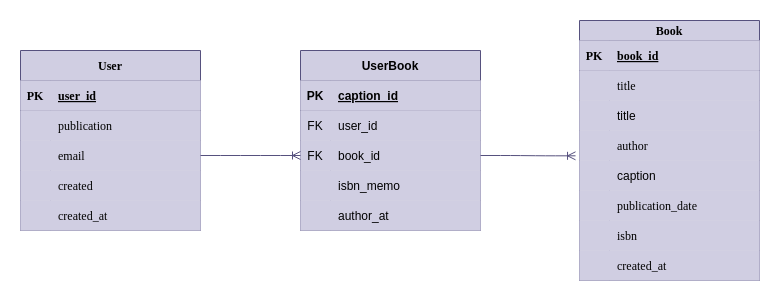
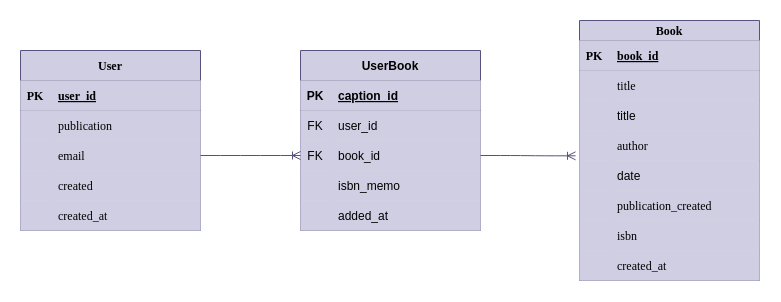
  <mxCell id="0" />
  <mxCell id="1" parent="0" />
  <mxCell id="2" value="User" style="shape=table;startSize=30;container=1;collapsible=1;childLayout=tableLayout;fixedRows=1;rowLines=0;fontStyle=1;align=center;resizeLast=1;fontFamily=Verdana;fillColor=#d0cee2;strokeColor=#56517e;fontColor=#000000;" parent="1" vertex="1"><mxGeometry x="20" y="50" width="180" height="180" as="geometry" /></mxCell>
  <mxCell id="3" value="" style="shape=tableRow;horizontal=0;startSize=0;swimlaneHead=0;swimlaneBody=0;fillColor=#d0cee2;collapsible=0;dropTarget=0;points=[[0,0.5],[1,0.5]];portConstraint=eastwest;top=0;left=0;right=0;bottom=1;fontFamily=Verdana;strokeColor=#56517e;fontColor=#000000;" parent="2" vertex="1"><mxGeometry y="30" width="180" height="30" as="geometry" /></mxCell>
  <mxCell id="4" value="PK" style="shape=partialRectangle;connectable=0;fillColor=#d0cee2;top=0;left=0;bottom=0;right=0;fontStyle=1;overflow=hidden;fontFamily=Verdana;strokeColor=#56517e;fontColor=#000000;" parent="3" vertex="1"><mxGeometry width="30" height="30" as="geometry"><mxRectangle width="30" height="30" as="alternateBounds" /></mxGeometry></mxCell>
  <mxCell id="5" value="user_id" style="shape=partialRectangle;connectable=0;fillColor=#d0cee2;top=0;left=0;bottom=0;right=0;align=left;spacingLeft=6;fontStyle=5;overflow=hidden;fontFamily=Verdana;strokeColor=#56517e;fontColor=#000000;" parent="3" vertex="1"><mxGeometry x="30" width="150" height="30" as="geometry"><mxRectangle width="150" height="30" as="alternateBounds" /></mxGeometry></mxCell>
  <mxCell id="6" value="" style="shape=tableRow;horizontal=0;startSize=0;swimlaneHead=0;swimlaneBody=0;fillColor=#d0cee2;collapsible=0;dropTarget=0;points=[[0,0.5],[1,0.5]];portConstraint=eastwest;top=0;left=0;right=0;bottom=0;fontFamily=Verdana;strokeColor=#56517e;fontColor=#000000;" parent="2" vertex="1"><mxGeometry y="60" width="180" height="30" as="geometry" /></mxCell>
  <mxCell id="7" value="" style="shape=partialRectangle;connectable=0;fillColor=#d0cee2;top=0;left=0;bottom=0;right=0;editable=1;overflow=hidden;fontFamily=Verdana;strokeColor=#56517e;fontColor=#000000;" parent="6" vertex="1"><mxGeometry width="30" height="30" as="geometry"><mxRectangle width="30" height="30" as="alternateBounds" /></mxGeometry></mxCell>
  <mxCell id="8" value="publication" style="shape=partialRectangle;connectable=0;fillColor=#d0cee2;top=0;left=0;bottom=0;right=0;align=left;spacingLeft=6;overflow=hidden;fontFamily=Verdana;strokeColor=#56517e;fontColor=#000000;" parent="6" vertex="1"><mxGeometry x="30" width="150" height="30" as="geometry"><mxRectangle width="150" height="30" as="alternateBounds" /></mxGeometry></mxCell>
  <mxCell id="9" value="" style="shape=tableRow;horizontal=0;startSize=0;swimlaneHead=0;swimlaneBody=0;fillColor=#d0cee2;collapsible=0;dropTarget=0;points=[[0,0.5],[1,0.5]];portConstraint=eastwest;top=0;left=0;right=0;bottom=0;fontFamily=Verdana;strokeColor=#56517e;fontColor=#000000;" parent="2" vertex="1"><mxGeometry y="90" width="180" height="30" as="geometry" /></mxCell>
  <mxCell id="10" value="" style="shape=partialRectangle;connectable=0;fillColor=#d0cee2;top=0;left=0;bottom=0;right=0;editable=1;overflow=hidden;fontFamily=Verdana;strokeColor=#56517e;fontColor=#000000;" parent="9" vertex="1"><mxGeometry width="30" height="30" as="geometry"><mxRectangle width="30" height="30" as="alternateBounds" /></mxGeometry></mxCell>
  <mxCell id="11" value="email" style="shape=partialRectangle;connectable=0;fillColor=#d0cee2;top=0;left=0;bottom=0;right=0;align=left;spacingLeft=6;overflow=hidden;fontFamily=Verdana;strokeColor=#56517e;fontColor=#000000;" parent="9" vertex="1"><mxGeometry x="30" width="150" height="30" as="geometry"><mxRectangle width="150" height="30" as="alternateBounds" /></mxGeometry></mxCell>
  <mxCell id="12" value="" style="shape=tableRow;horizontal=0;startSize=0;swimlaneHead=0;swimlaneBody=0;fillColor=#d0cee2;collapsible=0;dropTarget=0;points=[[0,0.5],[1,0.5]];portConstraint=eastwest;top=0;left=0;right=0;bottom=0;fontFamily=Verdana;strokeColor=#56517e;fontColor=#000000;" parent="2" vertex="1"><mxGeometry y="120" width="180" height="30" as="geometry" /></mxCell>
  <mxCell id="13" value="" style="shape=partialRectangle;connectable=0;fillColor=#d0cee2;top=0;left=0;bottom=0;right=0;editable=1;overflow=hidden;fontFamily=Verdana;strokeColor=#56517e;fontColor=#000000;" parent="12" vertex="1"><mxGeometry width="30" height="30" as="geometry"><mxRectangle width="30" height="30" as="alternateBounds" /></mxGeometry></mxCell>
  <mxCell id="14" value="created" style="shape=partialRectangle;connectable=0;fillColor=#d0cee2;top=0;left=0;bottom=0;right=0;align=left;spacingLeft=6;overflow=hidden;fontFamily=Verdana;strokeColor=#56517e;fontColor=#000000;" parent="12" vertex="1"><mxGeometry x="30" width="150" height="30" as="geometry"><mxRectangle width="150" height="30" as="alternateBounds" /></mxGeometry></mxCell>
  <mxCell id="15" value="" style="shape=tableRow;horizontal=0;startSize=0;swimlaneHead=0;swimlaneBody=0;fillColor=#d0cee2;collapsible=0;dropTarget=0;points=[[0,0.5],[1,0.5]];portConstraint=eastwest;top=0;left=0;right=0;bottom=0;fontFamily=Verdana;strokeColor=#56517e;fontColor=#000000;" parent="2" vertex="1"><mxGeometry y="150" width="180" height="30" as="geometry" /></mxCell>
  <mxCell id="16" value="" style="shape=partialRectangle;connectable=0;fillColor=#d0cee2;top=0;left=0;bottom=0;right=0;editable=1;overflow=hidden;fontFamily=Verdana;strokeColor=#56517e;fontColor=#000000;" parent="15" vertex="1"><mxGeometry width="30" height="30" as="geometry"><mxRectangle width="30" height="30" as="alternateBounds" /></mxGeometry></mxCell>
  <mxCell id="17" value="created_at" style="shape=partialRectangle;connectable=0;fillColor=#d0cee2;top=0;left=0;bottom=0;right=0;align=left;spacingLeft=6;overflow=hidden;fontFamily=Verdana;strokeColor=#56517e;fontColor=#000000;" parent="15" vertex="1"><mxGeometry x="30" width="150" height="30" as="geometry"><mxRectangle width="150" height="30" as="alternateBounds" /></mxGeometry></mxCell>
  <mxCell id="18" value="Book" style="shape=table;startSize=20;container=1;collapsible=1;childLayout=tableLayout;fixedRows=1;rowLines=0;fontStyle=1;align=center;resizeLast=1;fontFamily=Verdana;fillStyle=auto;swimlaneFillColor=default;fillColor=#d0cee2;strokeColor=#56517e;fontColor=#000000;" parent="1" vertex="1"><mxGeometry x="579" y="20" width="180" height="260" as="geometry" /></mxCell>
  <mxCell id="19" value="" style="shape=tableRow;horizontal=0;startSize=0;swimlaneHead=0;swimlaneBody=0;fillColor=#d0cee2;collapsible=0;dropTarget=0;points=[[0,0.5],[1,0.5]];portConstraint=eastwest;top=0;left=0;right=0;bottom=1;fontFamily=Verdana;strokeColor=#56517e;fontColor=#000000;" parent="18" vertex="1"><mxGeometry y="20" width="180" height="30" as="geometry" /></mxCell>
  <mxCell id="20" value="PK" style="shape=partialRectangle;connectable=0;fillColor=#d0cee2;top=0;left=0;bottom=0;right=0;fontStyle=1;overflow=hidden;fontFamily=Verdana;strokeColor=#56517e;fontColor=#000000;" parent="19" vertex="1"><mxGeometry width="30" height="30" as="geometry"><mxRectangle width="30" height="30" as="alternateBounds" /></mxGeometry></mxCell>
  <mxCell id="21" value="book_id" style="shape=partialRectangle;connectable=0;fillColor=#d0cee2;top=0;left=0;bottom=0;right=0;align=left;spacingLeft=6;fontStyle=5;overflow=hidden;fontFamily=Verdana;strokeColor=#56517e;fontColor=#000000;" parent="19" vertex="1"><mxGeometry x="30" width="150" height="30" as="geometry"><mxRectangle width="150" height="30" as="alternateBounds" /></mxGeometry></mxCell>
  <mxCell id="22" value="" style="shape=tableRow;horizontal=0;startSize=0;swimlaneHead=0;swimlaneBody=0;fillColor=#d0cee2;collapsible=0;dropTarget=0;points=[[0,0.5],[1,0.5]];portConstraint=eastwest;top=0;left=0;right=0;bottom=0;fontFamily=Verdana;strokeColor=#56517e;fontColor=#000000;" parent="18" vertex="1"><mxGeometry y="50" width="180" height="30" as="geometry" /></mxCell>
  <mxCell id="23" value="" style="shape=partialRectangle;connectable=0;fillColor=#d0cee2;top=0;left=0;bottom=0;right=0;editable=1;overflow=hidden;fontFamily=Verdana;strokeColor=#56517e;fontColor=#000000;" parent="22" vertex="1"><mxGeometry width="30" height="30" as="geometry"><mxRectangle width="30" height="30" as="alternateBounds" /></mxGeometry></mxCell>
  <mxCell id="24" value="title" style="shape=partialRectangle;connectable=0;fillColor=#d0cee2;top=0;left=0;bottom=0;right=0;align=left;spacingLeft=6;overflow=hidden;fontFamily=Verdana;strokeColor=#56517e;fontColor=#000000;" parent="22" vertex="1"><mxGeometry x="30" width="150" height="30" as="geometry"><mxRectangle width="150" height="30" as="alternateBounds" /></mxGeometry></mxCell>
  <mxCell id="25" value="" style="shape=tableRow;horizontal=0;startSize=0;swimlaneHead=0;swimlaneBody=0;fillColor=#d0cee2;collapsible=0;dropTarget=0;points=[[0,0.5],[1,0.5]];portConstraint=eastwest;top=0;left=0;right=0;bottom=0;strokeColor=#56517e;fontColor=#000000;" parent="18" vertex="1"><mxGeometry y="80" width="180" height="30" as="geometry" /></mxCell>
  <mxCell id="26" value="" style="shape=partialRectangle;connectable=0;fillColor=#d0cee2;top=0;left=0;bottom=0;right=0;editable=1;overflow=hidden;strokeColor=#56517e;fontColor=#000000;" parent="25" vertex="1"><mxGeometry width="30" height="30" as="geometry"><mxRectangle width="30" height="30" as="alternateBounds" /></mxGeometry></mxCell>
  <mxCell id="27" value="title" style="shape=partialRectangle;connectable=0;fillColor=#d0cee2;top=0;left=0;bottom=0;right=0;align=left;spacingLeft=6;overflow=hidden;strokeColor=#56517e;fontColor=#000000;" parent="25" vertex="1"><mxGeometry x="30" width="150" height="30" as="geometry"><mxRectangle width="150" height="30" as="alternateBounds" /></mxGeometry></mxCell>
  <mxCell id="28" value="" style="shape=tableRow;horizontal=0;startSize=0;swimlaneHead=0;swimlaneBody=0;fillColor=#d0cee2;collapsible=0;dropTarget=0;points=[[0,0.5],[1,0.5]];portConstraint=eastwest;top=0;left=0;right=0;bottom=0;fontFamily=Verdana;strokeColor=#56517e;fontColor=#000000;" parent="18" vertex="1"><mxGeometry y="110" width="180" height="30" as="geometry" /></mxCell>
  <mxCell id="29" value="" style="shape=partialRectangle;connectable=0;fillColor=#d0cee2;top=0;left=0;bottom=0;right=0;editable=1;overflow=hidden;fontFamily=Verdana;strokeColor=#56517e;fontColor=#000000;" parent="28" vertex="1"><mxGeometry width="30" height="30" as="geometry"><mxRectangle width="30" height="30" as="alternateBounds" /></mxGeometry></mxCell>
  <mxCell id="30" value="author" style="shape=partialRectangle;connectable=0;fillColor=#d0cee2;top=0;left=0;bottom=0;right=0;align=left;spacingLeft=6;overflow=hidden;fontFamily=Verdana;strokeColor=#56517e;fontColor=#000000;" parent="28" vertex="1"><mxGeometry x="30" width="150" height="30" as="geometry"><mxRectangle width="150" height="30" as="alternateBounds" /></mxGeometry></mxCell>
  <mxCell id="31" value="" style="shape=tableRow;horizontal=0;startSize=0;swimlaneHead=0;swimlaneBody=0;fillColor=#d0cee2;collapsible=0;dropTarget=0;points=[[0,0.5],[1,0.5]];portConstraint=eastwest;top=0;left=0;right=0;bottom=0;strokeColor=#56517e;fontColor=#000000;" parent="18" vertex="1"><mxGeometry y="140" width="180" height="30" as="geometry" /></mxCell>
  <mxCell id="32" value="" style="shape=partialRectangle;connectable=0;fillColor=#d0cee2;top=0;left=0;bottom=0;right=0;editable=1;overflow=hidden;strokeColor=#56517e;fontColor=#000000;" parent="31" vertex="1"><mxGeometry width="30" height="30" as="geometry"><mxRectangle width="30" height="30" as="alternateBounds" /></mxGeometry></mxCell>
- <mxCell id="33" value="caption" style="shape=partialRectangle;connectable=0;fillColor=#d0cee2;top=0;left=0;bottom=0;right=0;align=left;spacingLeft=6;overflow=hidden;strokeColor=#56517e;fontColor=#000000;" parent="31" vertex="1"><mxGeometry x="30" width="150" height="30" as="geometry"><mxRectangle width="150" height="30" as="alternateBounds" /></mxGeometry></mxCell>
+ <mxCell id="33" value="date" style="shape=partialRectangle;connectable=0;fillColor=#d0cee2;top=0;left=0;bottom=0;right=0;align=left;spacingLeft=6;overflow=hidden;strokeColor=#56517e;fontColor=#000000;" parent="31" vertex="1"><mxGeometry x="30" width="150" height="30" as="geometry"><mxRectangle width="150" height="30" as="alternateBounds" /></mxGeometry></mxCell>
  <mxCell id="34" value="" style="shape=tableRow;horizontal=0;startSize=0;swimlaneHead=0;swimlaneBody=0;fillColor=#d0cee2;collapsible=0;dropTarget=0;points=[[0,0.5],[1,0.5]];portConstraint=eastwest;top=0;left=0;right=0;bottom=0;fontFamily=Verdana;strokeColor=#56517e;fontColor=#000000;" parent="18" vertex="1"><mxGeometry y="170" width="180" height="30" as="geometry" /></mxCell>
  <mxCell id="35" value="" style="shape=partialRectangle;connectable=0;fillColor=#d0cee2;top=0;left=0;bottom=0;right=0;editable=1;overflow=hidden;fontFamily=Verdana;strokeColor=#56517e;fontColor=#000000;" parent="34" vertex="1"><mxGeometry width="30" height="30" as="geometry"><mxRectangle width="30" height="30" as="alternateBounds" /></mxGeometry></mxCell>
- <mxCell id="36" value="publication_date" style="shape=partialRectangle;connectable=0;fillColor=#d0cee2;top=0;left=0;bottom=0;right=0;align=left;spacingLeft=6;overflow=hidden;fontFamily=Verdana;strokeColor=#56517e;fontColor=#000000;" parent="34" vertex="1"><mxGeometry x="30" width="150" height="30" as="geometry"><mxRectangle width="150" height="30" as="alternateBounds" /></mxGeometry></mxCell>
+ <mxCell id="36" value="publication_created" style="shape=partialRectangle;connectable=0;fillColor=#d0cee2;top=0;left=0;bottom=0;right=0;align=left;spacingLeft=6;overflow=hidden;fontFamily=Verdana;strokeColor=#56517e;fontColor=#000000;" parent="34" vertex="1"><mxGeometry x="30" width="150" height="30" as="geometry"><mxRectangle width="150" height="30" as="alternateBounds" /></mxGeometry></mxCell>
  <mxCell id="37" value="" style="shape=tableRow;horizontal=0;startSize=0;swimlaneHead=0;swimlaneBody=0;fillColor=#d0cee2;collapsible=0;dropTarget=0;points=[[0,0.5],[1,0.5]];portConstraint=eastwest;top=0;left=0;right=0;bottom=0;fontFamily=Verdana;strokeColor=#56517e;fontColor=#000000;" parent="18" vertex="1"><mxGeometry y="200" width="180" height="30" as="geometry" /></mxCell>
  <mxCell id="38" value="" style="shape=partialRectangle;connectable=0;fillColor=#d0cee2;top=0;left=0;bottom=0;right=0;editable=1;overflow=hidden;fontFamily=Verdana;strokeColor=#56517e;fontColor=#000000;" parent="37" vertex="1"><mxGeometry width="30" height="30" as="geometry"><mxRectangle width="30" height="30" as="alternateBounds" /></mxGeometry></mxCell>
  <mxCell id="39" value="isbn" style="shape=partialRectangle;connectable=0;fillColor=#d0cee2;top=0;left=0;bottom=0;right=0;align=left;spacingLeft=6;overflow=hidden;fontFamily=Verdana;strokeColor=#56517e;fontColor=#000000;" parent="37" vertex="1"><mxGeometry x="30" width="150" height="30" as="geometry"><mxRectangle width="150" height="30" as="alternateBounds" /></mxGeometry></mxCell>
  <mxCell id="40" value="" style="shape=tableRow;horizontal=0;startSize=0;swimlaneHead=0;swimlaneBody=0;fillColor=#d0cee2;collapsible=0;dropTarget=0;points=[[0,0.5],[1,0.5]];portConstraint=eastwest;top=0;left=0;right=0;bottom=0;fontFamily=Verdana;strokeColor=#56517e;fontColor=#000000;" parent="18" vertex="1"><mxGeometry y="230" width="180" height="30" as="geometry" /></mxCell>
  <mxCell id="41" value="" style="shape=partialRectangle;connectable=0;fillColor=#d0cee2;top=0;left=0;bottom=0;right=0;editable=1;overflow=hidden;fontFamily=Verdana;strokeColor=#56517e;fontColor=#000000;" parent="40" vertex="1"><mxGeometry width="30" height="30" as="geometry"><mxRectangle width="30" height="30" as="alternateBounds" /></mxGeometry></mxCell>
  <mxCell id="42" value="created_at" style="shape=partialRectangle;connectable=0;fillColor=#d0cee2;top=0;left=0;bottom=0;right=0;align=left;spacingLeft=6;overflow=hidden;fontFamily=Verdana;strokeColor=#56517e;fontColor=#000000;" parent="40" vertex="1"><mxGeometry x="30" width="150" height="30" as="geometry"><mxRectangle width="150" height="30" as="alternateBounds" /></mxGeometry></mxCell>
  <mxCell id="43" value="UserBook" style="shape=table;startSize=30;container=1;collapsible=1;childLayout=tableLayout;fixedRows=1;rowLines=0;fontStyle=1;align=center;resizeLast=1;fillColor=#d0cee2;fillStyle=auto;strokeColor=#56517e;fontColor=#000000;" parent="1" vertex="1"><mxGeometry x="300" y="50" width="180" height="180" as="geometry" /></mxCell>
  <mxCell id="44" value="" style="shape=tableRow;horizontal=0;startSize=0;swimlaneHead=0;swimlaneBody=0;fillColor=#d0cee2;collapsible=0;dropTarget=0;points=[[0,0.5],[1,0.5]];portConstraint=eastwest;top=0;left=0;right=0;bottom=1;strokeColor=#56517e;fontColor=#000000;" parent="43" vertex="1"><mxGeometry y="30" width="180" height="30" as="geometry" /></mxCell>
  <mxCell id="45" value="PK" style="shape=partialRectangle;connectable=0;fillColor=#d0cee2;top=0;left=0;bottom=0;right=0;fontStyle=1;overflow=hidden;strokeColor=#56517e;fontColor=#000000;" parent="44" vertex="1"><mxGeometry width="30" height="30" as="geometry"><mxRectangle width="30" height="30" as="alternateBounds" /></mxGeometry></mxCell>
  <mxCell id="46" value="caption_id" style="shape=partialRectangle;connectable=0;fillColor=#d0cee2;top=0;left=0;bottom=0;right=0;align=left;spacingLeft=6;fontStyle=5;overflow=hidden;strokeColor=#56517e;fontColor=#000000;" parent="44" vertex="1"><mxGeometry x="30" width="150" height="30" as="geometry"><mxRectangle width="150" height="30" as="alternateBounds" /></mxGeometry></mxCell>
  <mxCell id="47" value="" style="shape=tableRow;horizontal=0;startSize=0;swimlaneHead=0;swimlaneBody=0;fillColor=#d0cee2;collapsible=0;dropTarget=0;points=[[0,0.5],[1,0.5]];portConstraint=eastwest;top=0;left=0;right=0;bottom=0;strokeColor=#56517e;fontColor=#000000;" parent="43" vertex="1"><mxGeometry y="60" width="180" height="30" as="geometry" /></mxCell>
  <mxCell id="48" value="FK" style="shape=partialRectangle;connectable=0;fillColor=#d0cee2;top=0;left=0;bottom=0;right=0;fontStyle=0;overflow=hidden;strokeColor=#56517e;fontColor=#000000;" parent="47" vertex="1"><mxGeometry width="30" height="30" as="geometry"><mxRectangle width="30" height="30" as="alternateBounds" /></mxGeometry></mxCell>
  <mxCell id="49" value="user_id" style="shape=partialRectangle;connectable=0;fillColor=#d0cee2;top=0;left=0;bottom=0;right=0;align=left;spacingLeft=6;fontStyle=0;overflow=hidden;strokeColor=#56517e;fontColor=#000000;" parent="47" vertex="1"><mxGeometry x="30" width="150" height="30" as="geometry"><mxRectangle width="150" height="30" as="alternateBounds" /></mxGeometry></mxCell>
  <mxCell id="50" value="" style="shape=tableRow;horizontal=0;startSize=0;swimlaneHead=0;swimlaneBody=0;fillColor=#d0cee2;collapsible=0;dropTarget=0;points=[[0,0.5],[1,0.5]];portConstraint=eastwest;top=0;left=0;right=0;bottom=0;strokeColor=#56517e;fontColor=#000000;" parent="43" vertex="1"><mxGeometry y="90" width="180" height="30" as="geometry" /></mxCell>
  <mxCell id="51" value="FK" style="shape=partialRectangle;connectable=0;fillColor=#d0cee2;top=0;left=0;bottom=0;right=0;fontStyle=0;overflow=hidden;strokeColor=#56517e;fontColor=#000000;" parent="50" vertex="1"><mxGeometry width="30" height="30" as="geometry"><mxRectangle width="30" height="30" as="alternateBounds" /></mxGeometry></mxCell>
  <mxCell id="52" value="book_id" style="shape=partialRectangle;connectable=0;fillColor=#d0cee2;top=0;left=0;bottom=0;right=0;align=left;spacingLeft=6;fontStyle=0;overflow=hidden;strokeColor=#56517e;fontColor=#000000;" parent="50" vertex="1"><mxGeometry x="30" width="150" height="30" as="geometry"><mxRectangle width="150" height="30" as="alternateBounds" /></mxGeometry></mxCell>
  <mxCell id="53" value="" style="shape=tableRow;horizontal=0;startSize=0;swimlaneHead=0;swimlaneBody=0;fillColor=#d0cee2;collapsible=0;dropTarget=0;points=[[0,0.5],[1,0.5]];portConstraint=eastwest;top=0;left=0;right=0;bottom=0;strokeColor=#56517e;fontColor=#000000;" parent="43" vertex="1"><mxGeometry y="120" width="180" height="30" as="geometry" /></mxCell>
  <mxCell id="54" value="" style="shape=partialRectangle;connectable=0;fillColor=#d0cee2;top=0;left=0;bottom=0;right=0;editable=1;overflow=hidden;strokeColor=#56517e;fontColor=#000000;" parent="53" vertex="1"><mxGeometry width="30" height="30" as="geometry"><mxRectangle width="30" height="30" as="alternateBounds" /></mxGeometry></mxCell>
  <mxCell id="55" value="isbn_memo" style="shape=partialRectangle;connectable=0;fillColor=#d0cee2;top=0;left=0;bottom=0;right=0;align=left;spacingLeft=6;overflow=hidden;strokeColor=#56517e;fontColor=#000000;" parent="53" vertex="1"><mxGeometry x="30" width="150" height="30" as="geometry"><mxRectangle width="150" height="30" as="alternateBounds" /></mxGeometry></mxCell>
  <mxCell id="56" value="" style="shape=tableRow;horizontal=0;startSize=0;swimlaneHead=0;swimlaneBody=0;fillColor=#d0cee2;collapsible=0;dropTarget=0;points=[[0,0.5],[1,0.5]];portConstraint=eastwest;top=0;left=0;right=0;bottom=0;strokeColor=#56517e;fontColor=#000000;" parent="43" vertex="1"><mxGeometry y="150" width="180" height="30" as="geometry" /></mxCell>
  <mxCell id="57" value="" style="shape=partialRectangle;connectable=0;fillColor=#d0cee2;top=0;left=0;bottom=0;right=0;editable=1;overflow=hidden;strokeColor=#56517e;fontColor=#000000;" parent="56" vertex="1"><mxGeometry width="30" height="30" as="geometry"><mxRectangle width="30" height="30" as="alternateBounds" /></mxGeometry></mxCell>
- <mxCell id="58" value="author_at" style="shape=partialRectangle;connectable=0;fillColor=#d0cee2;top=0;left=0;bottom=0;right=0;align=left;spacingLeft=6;overflow=hidden;strokeColor=#56517e;fontColor=#000000;" parent="56" vertex="1"><mxGeometry x="30" width="150" height="30" as="geometry"><mxRectangle width="150" height="30" as="alternateBounds" /></mxGeometry></mxCell>
+ <mxCell id="58" value="added_at" style="shape=partialRectangle;connectable=0;fillColor=#d0cee2;top=0;left=0;bottom=0;right=0;align=left;spacingLeft=6;overflow=hidden;strokeColor=#56517e;fontColor=#000000;" parent="56" vertex="1"><mxGeometry x="30" width="150" height="30" as="geometry"><mxRectangle width="150" height="30" as="alternateBounds" /></mxGeometry></mxCell>
  <mxCell id="59" value="" style="edgeStyle=entityRelationEdgeStyle;fontSize=12;html=1;endArrow=ERoneToMany;exitX=1;exitY=0.5;exitDx=0;exitDy=0;entryX=0;entryY=0.5;entryDx=0;entryDy=0;fillColor=#d0cee2;fontColor=#000000;strokeColor=#56517e;" parent="1" source="9" target="50" edge="1"><mxGeometry width="100" height="100" relative="1" as="geometry"><mxPoint x="200" y="350" as="sourcePoint" /><mxPoint x="300" y="250" as="targetPoint" /></mxGeometry></mxCell>
  <mxCell id="60" value="" style="edgeStyle=entityRelationEdgeStyle;fontSize=12;html=1;endArrow=ERoneToMany;exitX=1;exitY=0.5;exitDx=0;exitDy=0;entryX=-0.022;entryY=-0.156;entryDx=0;entryDy=0;entryPerimeter=0;fillColor=#d0cee2;fontColor=#000000;strokeColor=#56517e;" parent="1" source="50" target="31" edge="1"><mxGeometry width="100" height="100" relative="1" as="geometry"><mxPoint x="300" y="340" as="sourcePoint" /><mxPoint x="400" y="240" as="targetPoint" /></mxGeometry></mxCell>
